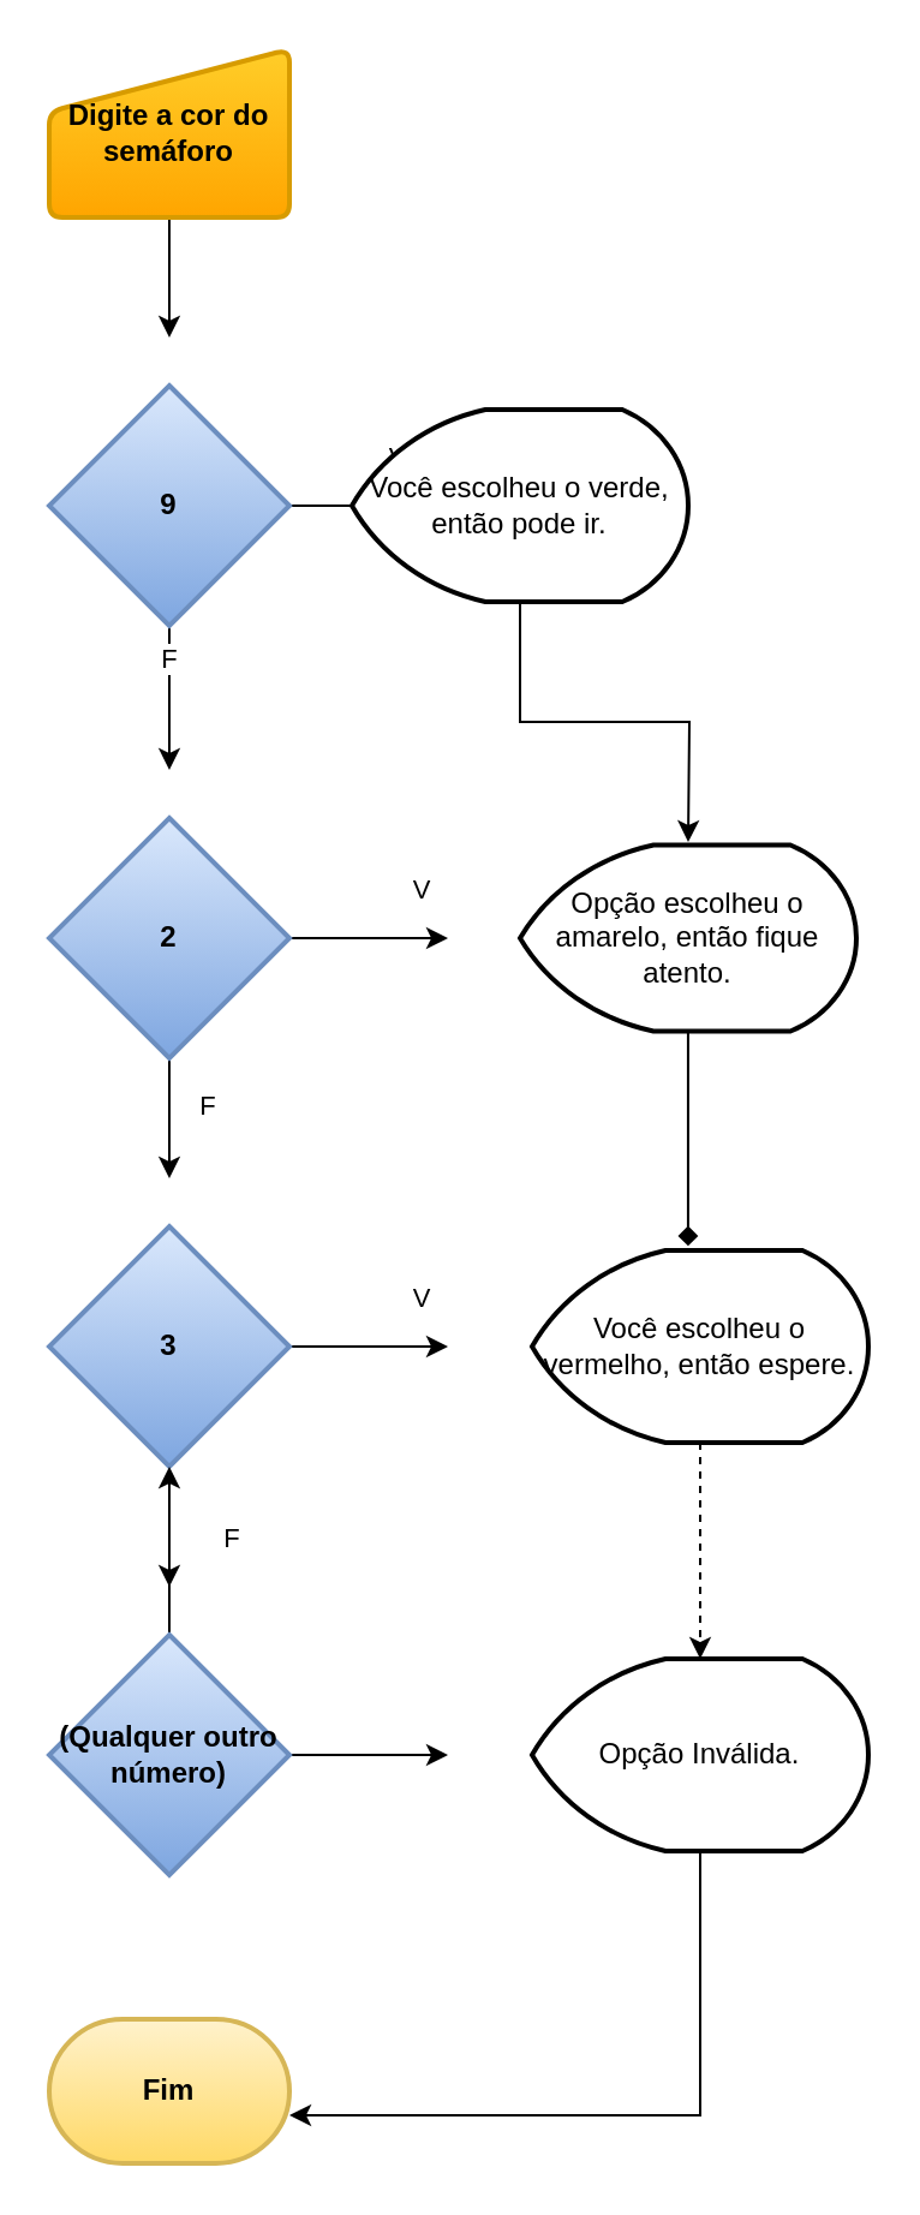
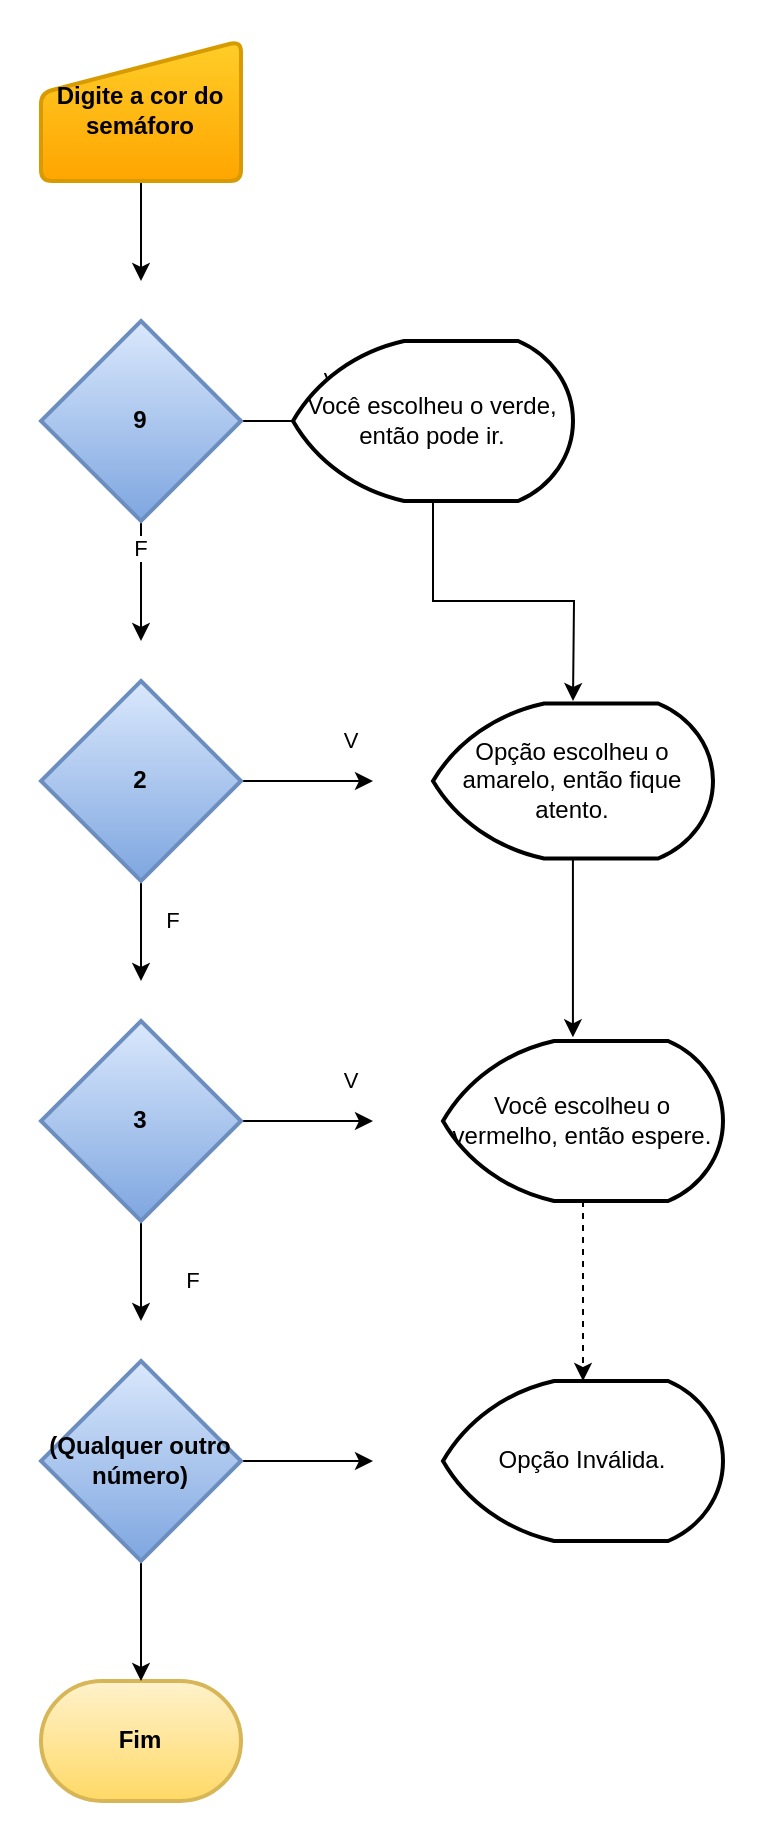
  <mxCell id="0" />
  <mxCell id="1" parent="0" />
  <mxCell id="2" value="F" style="edgeStyle=orthogonalEdgeStyle;rounded=0;orthogonalLoop=1;jettySize=auto;html=1;" edge="1" parent="1" source="4"><mxGeometry x="-0.2" y="16" relative="1" as="geometry"><mxPoint x="70" y="490" as="targetPoint" /><mxPoint as="offset" /></mxGeometry></mxCell>
  <mxCell id="3" value="V" style="edgeStyle=orthogonalEdgeStyle;rounded=0;orthogonalLoop=1;jettySize=auto;html=1;" edge="1" parent="1" source="4"><mxGeometry x="0.697" y="20" relative="1" as="geometry"><mxPoint x="186" y="390" as="targetPoint" /><mxPoint as="offset" /></mxGeometry></mxCell>
  <mxCell id="4" value="&lt;font color=&quot;#000000&quot;&gt;&lt;b&gt;2&lt;/b&gt;&lt;/font&gt;" style="strokeWidth=2;html=1;shape=mxgraph.flowchart.decision;whiteSpace=wrap;fillColor=#dae8fc;gradientColor=#7ea6e0;strokeColor=#6c8ebf;" vertex="1" parent="1"><mxGeometry x="20" y="340" width="100" height="100" as="geometry" /></mxCell>
  <mxCell id="5" value="F" style="edgeStyle=orthogonalEdgeStyle;rounded=0;orthogonalLoop=1;jettySize=auto;html=1;" edge="1" parent="1" source="7"><mxGeometry y="16" relative="1" as="geometry"><mxPoint x="70" y="320" as="targetPoint" /><mxPoint as="offset" /></mxGeometry></mxCell>
  <mxCell id="6" value="V" style="edgeStyle=orthogonalEdgeStyle;rounded=0;orthogonalLoop=1;jettySize=auto;html=1;" edge="1" parent="1" source="7"><mxGeometry x="0.394" y="20" relative="1" as="geometry"><mxPoint x="186" y="210" as="targetPoint" /><mxPoint as="offset" /></mxGeometry></mxCell>
  <mxCell id="7" value="&lt;font color=&quot;#000000&quot;&gt;&lt;b&gt;9&lt;/b&gt;&lt;/font&gt;" style="strokeWidth=2;html=1;shape=mxgraph.flowchart.decision;whiteSpace=wrap;fillColor=#dae8fc;gradientColor=#7ea6e0;strokeColor=#6c8ebf;" vertex="1" parent="1"><mxGeometry x="20" y="160" width="100" height="100" as="geometry" /></mxCell>
  <mxCell id="8" style="edgeStyle=orthogonalEdgeStyle;rounded=0;orthogonalLoop=1;jettySize=auto;html=1;fontColor=#000000;dashed=1;" edge="1" parent="1" source="9" target="24"><mxGeometry relative="1" as="geometry" /></mxCell>
  <mxCell id="9" value="Você escolheu o vermelho, então espere." style="strokeWidth=2;html=1;shape=mxgraph.flowchart.display;whiteSpace=wrap;" vertex="1" parent="1"><mxGeometry x="221" y="520" width="140" height="80" as="geometry" /></mxCell>
  <mxCell id="10" value="&lt;b&gt;&lt;font color=&quot;#000000&quot;&gt;Fim&lt;/font&gt;&lt;/b&gt;" style="strokeWidth=2;html=1;shape=mxgraph.flowchart.terminator;whiteSpace=wrap;fillColor=#fff2cc;strokeColor=#d6b656;gradientColor=#ffd966;" vertex="1" parent="1"><mxGeometry x="20" y="840" width="100" height="60" as="geometry" /></mxCell>
  <mxCell id="11" style="edgeStyle=orthogonalEdgeStyle;rounded=0;orthogonalLoop=1;jettySize=auto;html=1;" edge="1" parent="1" source="12"><mxGeometry relative="1" as="geometry"><mxPoint x="70" y="140" as="targetPoint" /></mxGeometry></mxCell>
  <mxCell id="12" value="&lt;font color=&quot;#000000&quot;&gt;&lt;b&gt;Digite a cor do semáforo&lt;/b&gt;&lt;/font&gt;" style="html=1;strokeWidth=2;shape=manualInput;whiteSpace=wrap;rounded=1;size=26;arcSize=11;fillColor=#ffcd28;gradientColor=#ffa500;strokeColor=#d79b00;" vertex="1" parent="1"><mxGeometry x="20" y="20" width="100" height="70" as="geometry" /></mxCell>
  <mxCell id="13" value="V" style="edgeStyle=orthogonalEdgeStyle;rounded=0;orthogonalLoop=1;jettySize=auto;html=1;" edge="1" parent="1" source="15"><mxGeometry x="0.697" y="20" relative="1" as="geometry"><mxPoint x="186" y="560" as="targetPoint" /><mxPoint as="offset" /></mxGeometry></mxCell>
  <mxCell id="14" value="F" style="edgeStyle=orthogonalEdgeStyle;rounded=0;orthogonalLoop=1;jettySize=auto;html=1;" edge="1" parent="1" source="15"><mxGeometry x="0.2" y="26" relative="1" as="geometry"><mxPoint x="70" y="660" as="targetPoint" /><mxPoint as="offset" /></mxGeometry></mxCell>
  <mxCell id="15" value="&lt;font color=&quot;#000000&quot;&gt;&lt;b&gt;3&lt;/b&gt;&lt;/font&gt;" style="strokeWidth=2;html=1;shape=mxgraph.flowchart.decision;whiteSpace=wrap;fillColor=#dae8fc;gradientColor=#7ea6e0;strokeColor=#6c8ebf;" vertex="1" parent="1"><mxGeometry x="20" y="510" width="100" height="100" as="geometry" /></mxCell>
- <mxCell id="16" style="edgeStyle=orthogonalEdgeStyle;rounded=0;orthogonalLoop=1;jettySize=auto;html=1;entryX=0.464;entryY=-0.023;entryDx=0;entryDy=0;entryPerimeter=0;fontColor=#000000;endArrow=diamond;" edge="1" parent="1" source="17" target="9"><mxGeometry relative="1" as="geometry" /></mxCell>
+ <mxCell id="16" style="edgeStyle=orthogonalEdgeStyle;rounded=0;orthogonalLoop=1;jettySize=auto;html=1;entryX=0.464;entryY=-0.023;entryDx=0;entryDy=0;entryPerimeter=0;fontColor=#000000;" edge="1" parent="1" source="17" target="9"><mxGeometry relative="1" as="geometry" /></mxCell>
  <mxCell id="17" value="Opção escolheu o amarelo, então fique atento." style="strokeWidth=2;html=1;shape=mxgraph.flowchart.display;whiteSpace=wrap;" vertex="1" parent="1"><mxGeometry x="216" y="351.25" width="140" height="77.5" as="geometry" /></mxCell>
  <mxCell id="18" style="edgeStyle=orthogonalEdgeStyle;rounded=0;orthogonalLoop=1;jettySize=auto;html=1;fontColor=#000000;" edge="1" parent="1" source="19"><mxGeometry relative="1" as="geometry"><mxPoint x="286" y="350" as="targetPoint" /></mxGeometry></mxCell>
  <mxCell id="19" value="Você escolheu o verde, então pode ir." style="strokeWidth=2;html=1;shape=mxgraph.flowchart.display;whiteSpace=wrap;" vertex="1" parent="1"><mxGeometry x="146" y="170" width="140" height="80" as="geometry" /></mxCell>
  <mxCell id="20" style="edgeStyle=orthogonalEdgeStyle;rounded=0;orthogonalLoop=1;jettySize=auto;html=1;" edge="1" parent="1" source="22"><mxGeometry relative="1" as="geometry"><mxPoint x="186" y="730" as="targetPoint" /></mxGeometry></mxCell>
- <mxCell id="21" style="edgeStyle=orthogonalEdgeStyle;rounded=0;orthogonalLoop=1;jettySize=auto;html=1;" edge="1" parent="1" source="22" target="15"><mxGeometry relative="1" as="geometry"><mxPoint x="70" y="820" as="targetPoint" /></mxGeometry></mxCell>
+ <mxCell id="21" style="edgeStyle=orthogonalEdgeStyle;rounded=0;orthogonalLoop=1;jettySize=auto;html=1;entryX=0.5;entryY=0;entryDx=0;entryDy=0;entryPerimeter=0;" edge="1" parent="1" source="22" target="10"><mxGeometry relative="1" as="geometry"><mxPoint x="70" y="820" as="targetPoint" /></mxGeometry></mxCell>
  <mxCell id="22" value="&lt;font color=&quot;#000000&quot;&gt;&lt;b&gt;(Qualquer outro número)&lt;/b&gt;&lt;/font&gt;" style="strokeWidth=2;html=1;shape=mxgraph.flowchart.decision;whiteSpace=wrap;fillColor=#dae8fc;gradientColor=#7ea6e0;strokeColor=#6c8ebf;" vertex="1" parent="1"><mxGeometry x="20" y="680" width="100" height="100" as="geometry" /></mxCell>
- <mxCell id="23" style="edgeStyle=orthogonalEdgeStyle;rounded=0;orthogonalLoop=1;jettySize=auto;html=1;fontColor=#000000;" edge="1" parent="1" source="24" target="10"><mxGeometry relative="1" as="geometry"><mxPoint x="296" y="880" as="targetPoint" /><Array as="points"><mxPoint x="291" y="880" /></Array></mxGeometry></mxCell>
  <mxCell id="24" value="Opção Inválida." style="strokeWidth=2;html=1;shape=mxgraph.flowchart.display;whiteSpace=wrap;" vertex="1" parent="1"><mxGeometry x="221" y="690" width="140" height="80" as="geometry" /></mxCell>
